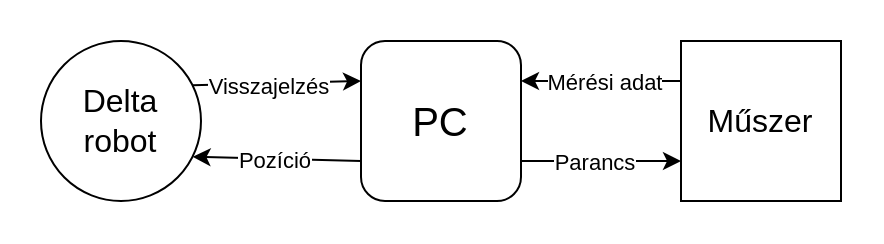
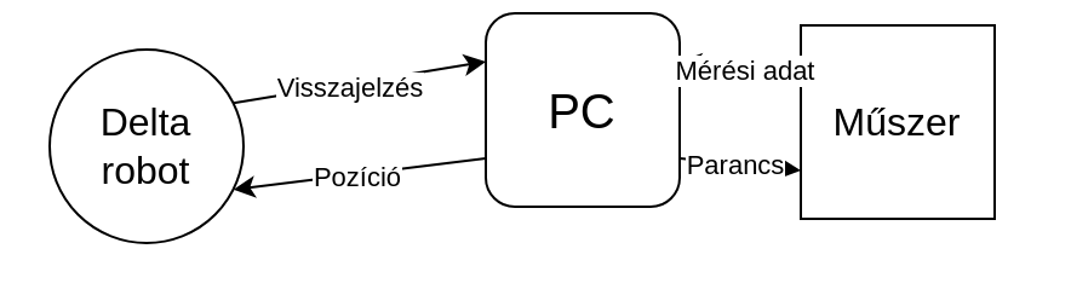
  <mxCell id="0" />
  <mxCell id="1" parent="0" />
- <mxCell id="2" value="&lt;font style=&quot;font-size: 20px;&quot;&gt;PC&lt;/font&gt;" style="rounded=1;whiteSpace=wrap;html=1;fontSize=16;" vertex="1" parent="1"><mxGeometry x="180" y="20" width="80" height="80" as="geometry" /></mxCell>
+ <mxCell id="2" value="&lt;font style=&quot;font-size: 20px;&quot;&gt;PC&lt;/font&gt;" style="rounded=1;whiteSpace=wrap;html=1;fontSize=16;" vertex="1" parent="1"><mxGeometry x="200" y="5" width="80" height="80" as="geometry" /></mxCell>
  <mxCell id="3" value="Delta robot" style="ellipse;whiteSpace=wrap;html=1;fontSize=16;" vertex="1" parent="1"><mxGeometry x="20" y="20" width="80" height="80" as="geometry" /></mxCell>
- <mxCell id="4" value="Műszer" style="rounded=0;whiteSpace=wrap;html=1;fontSize=16;" vertex="1" parent="1"><mxGeometry x="340" y="20" width="80" height="80" as="geometry" /></mxCell>
+ <mxCell id="4" value="Műszer" style="rounded=0;whiteSpace=wrap;html=1;fontSize=16;" vertex="1" parent="1"><mxGeometry x="330" y="10" width="80" height="80" as="geometry" /></mxCell>
  <mxCell id="5" value="" style="endArrow=classic;html=1;rounded=0;entryX=1;entryY=0.75;entryDx=0;entryDy=0;exitX=0;exitY=0.75;exitDx=0;exitDy=0;" edge="1" parent="1" source="2" target="3"><mxGeometry width="50" height="50" relative="1" as="geometry"><mxPoint x="160" y="90" as="sourcePoint" /><mxPoint x="230" y="60" as="targetPoint" /></mxGeometry></mxCell>
  <mxCell id="6" value="Pozíció" style="edgeLabel;html=1;align=center;verticalAlign=middle;resizable=0;points=[];" vertex="1" connectable="0" parent="5"><mxGeometry x="0.02" y="1" relative="1" as="geometry"><mxPoint as="offset" /></mxGeometry></mxCell>
  <mxCell id="7" value="" style="endArrow=classic;html=1;rounded=0;exitX=1;exitY=0.75;exitDx=0;exitDy=0;entryX=0;entryY=0.75;entryDx=0;entryDy=0;" edge="1" parent="1" source="2" target="4"><mxGeometry width="50" height="50" relative="1" as="geometry"><mxPoint x="180" y="110" as="sourcePoint" /><mxPoint x="230" y="60" as="targetPoint" /></mxGeometry></mxCell>
  <mxCell id="8" value="Parancs" style="edgeLabel;html=1;align=center;verticalAlign=middle;resizable=0;points=[];" vertex="1" connectable="0" parent="7"><mxGeometry x="-0.1" relative="1" as="geometry"><mxPoint as="offset" /></mxGeometry></mxCell>
  <mxCell id="9" value="" style="endArrow=classic;html=1;rounded=0;exitX=0;exitY=0.25;exitDx=0;exitDy=0;entryX=1;entryY=0.25;entryDx=0;entryDy=0;" edge="1" parent="1" source="4" target="2"><mxGeometry width="50" height="50" relative="1" as="geometry"><mxPoint x="180" y="110" as="sourcePoint" /><mxPoint x="230" y="60" as="targetPoint" /></mxGeometry></mxCell>
  <mxCell id="10" value="Mérési adat" style="edgeLabel;html=1;align=center;verticalAlign=middle;resizable=0;points=[];" vertex="1" connectable="0" parent="9"><mxGeometry x="-0.03" y="1" relative="1" as="geometry"><mxPoint as="offset" /></mxGeometry></mxCell>
  <mxCell id="11" value="" style="endArrow=classic;html=1;rounded=0;exitX=1;exitY=0.25;exitDx=0;exitDy=0;entryX=0;entryY=0.25;entryDx=0;entryDy=0;" edge="1" parent="1" source="3" target="2"><mxGeometry width="50" height="50" relative="1" as="geometry"><mxPoint x="210" y="120" as="sourcePoint" /><mxPoint x="260" y="70" as="targetPoint" /></mxGeometry></mxCell>
  <mxCell id="12" value="Visszajelzés" style="edgeLabel;html=1;align=center;verticalAlign=middle;resizable=0;points=[];" vertex="1" connectable="0" parent="11"><mxGeometry x="-0.09" y="-1" relative="1" as="geometry"><mxPoint as="offset" /></mxGeometry></mxCell>
